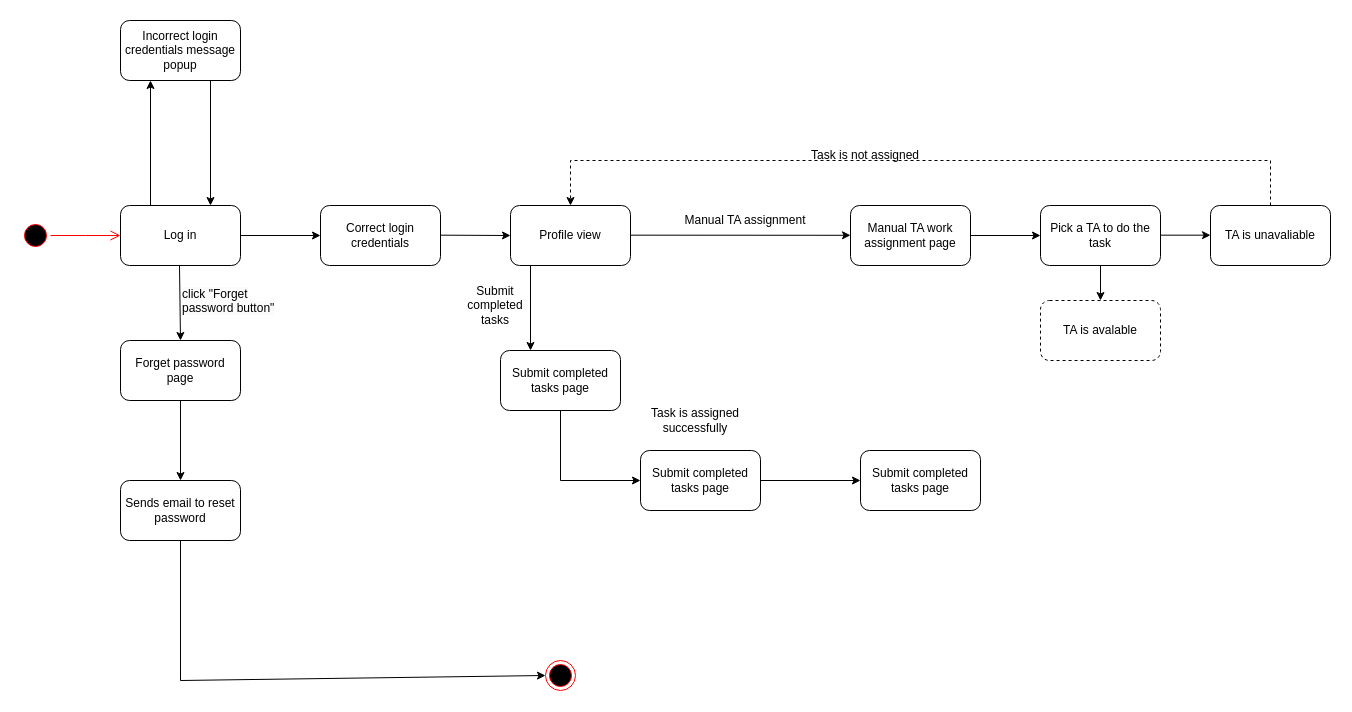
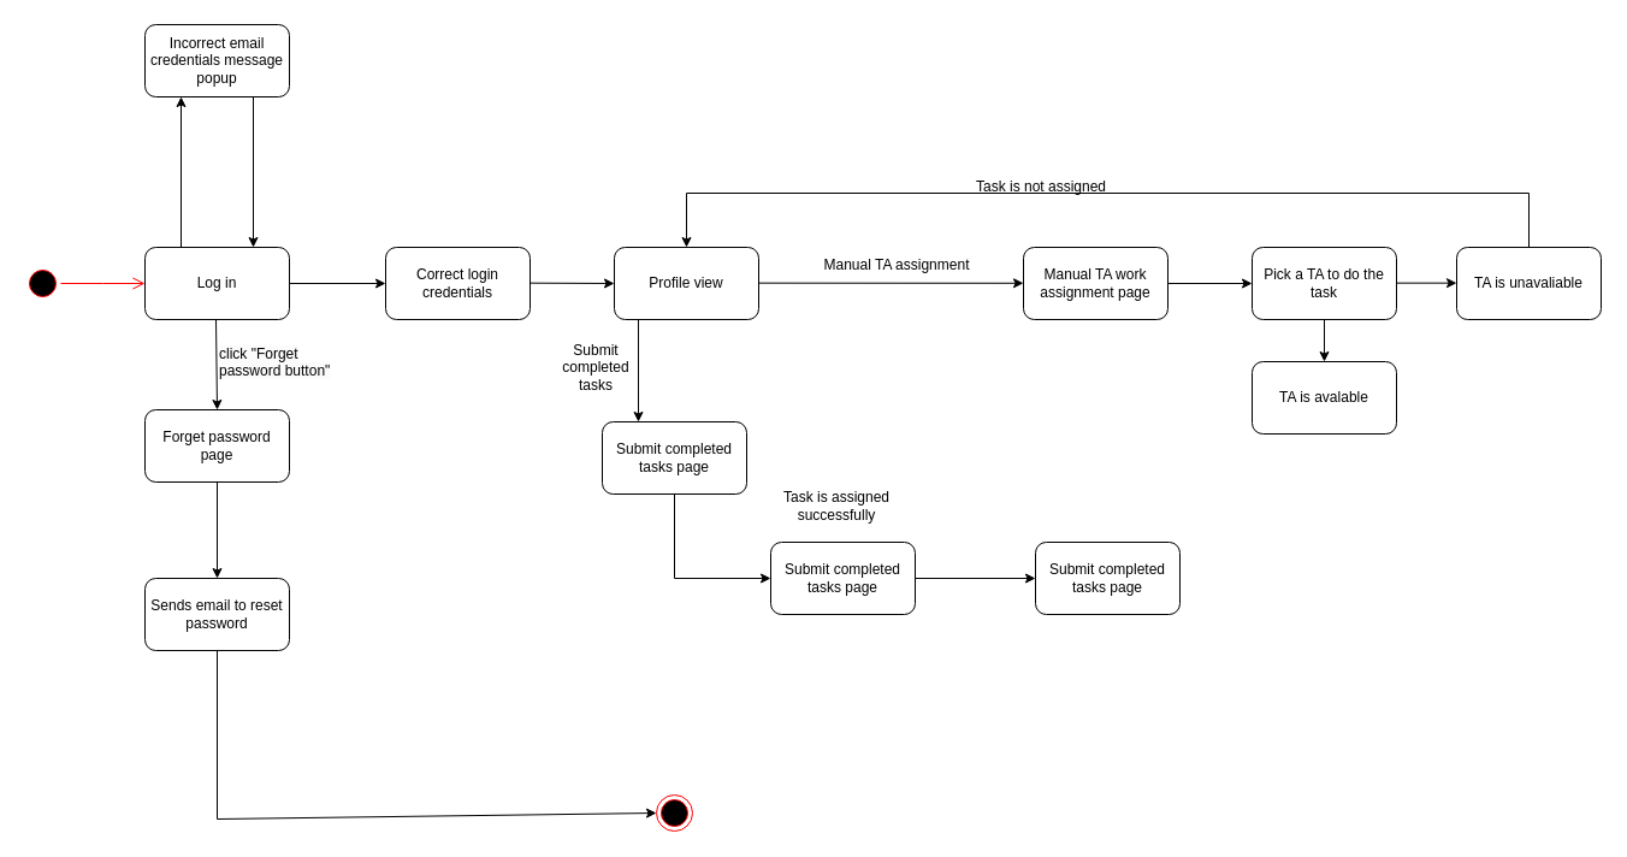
  <mxCell id="0" />
  <mxCell id="1" parent="0" />
  <mxCell id="2" value="" style="ellipse;html=1;shape=startState;fillColor=#000000;strokeColor=#ff0000;" vertex="1" parent="1"><mxGeometry x="20" y="220" width="30" height="30" as="geometry" /></mxCell>
  <mxCell id="3" value="" style="edgeStyle=orthogonalEdgeStyle;html=1;verticalAlign=bottom;endArrow=open;endSize=8;strokeColor=#ff0000;rounded=0;" edge="1" parent="1" source="2"><mxGeometry relative="1" as="geometry"><mxPoint x="120" y="235" as="targetPoint" /></mxGeometry></mxCell>
  <mxCell id="4" value="Log in" style="rounded=1;whiteSpace=wrap;html=1;" vertex="1" parent="1"><mxGeometry x="120" y="205" width="120" height="60" as="geometry" /></mxCell>
  <mxCell id="5" value="" style="endArrow=classic;html=1;rounded=0;exitX=1;exitY=0.5;exitDx=0;exitDy=0;" edge="1" parent="1" source="4"><mxGeometry width="50" height="50" relative="1" as="geometry"><mxPoint x="780" y="290" as="sourcePoint" /><mxPoint x="320" y="235" as="targetPoint" /></mxGeometry></mxCell>
  <mxCell id="6" value="Profile view" style="rounded=1;whiteSpace=wrap;html=1;" vertex="1" parent="1"><mxGeometry x="510" y="205" width="120" height="60" as="geometry" /></mxCell>
  <mxCell id="7" value="" style="endArrow=classic;html=1;rounded=0;exitX=1;exitY=0.5;exitDx=0;exitDy=0;" edge="1" parent="1"><mxGeometry width="50" height="50" relative="1" as="geometry"><mxPoint x="630" y="234.66" as="sourcePoint" /><mxPoint x="850" y="234.79" as="targetPoint" /></mxGeometry></mxCell>
  <mxCell id="8" value="Manual TA work assignment page" style="rounded=1;whiteSpace=wrap;html=1;" vertex="1" parent="1"><mxGeometry x="850" y="205" width="120" height="60" as="geometry" /></mxCell>
  <mxCell id="9" value="Submit completed tasks page" style="rounded=1;whiteSpace=wrap;html=1;" vertex="1" parent="1"><mxGeometry x="500" y="350" width="120" height="60" as="geometry" /></mxCell>
  <mxCell id="10" value="" style="endArrow=classic;html=1;rounded=0;entryX=0.25;entryY=0;entryDx=0;entryDy=0;exitX=0.5;exitY=1.083;exitDx=0;exitDy=0;exitPerimeter=0;" edge="1" parent="1" target="9"><mxGeometry width="50" height="50" relative="1" as="geometry"><mxPoint x="529.99" y="265" as="sourcePoint" /><mxPoint x="529.99" y="345.02" as="targetPoint" /></mxGeometry></mxCell>
  <mxCell id="11" value="" style="endArrow=classic;html=1;rounded=0;exitX=1;exitY=0.5;exitDx=0;exitDy=0;" edge="1" parent="1"><mxGeometry width="50" height="50" relative="1" as="geometry"><mxPoint x="1140" y="234.66" as="sourcePoint" /><mxPoint x="1210" y="234.66" as="targetPoint" /></mxGeometry></mxCell>
  <mxCell id="12" value="TA is unavaliable" style="rounded=1;whiteSpace=wrap;html=1;" vertex="1" parent="1"><mxGeometry x="1210" y="205" width="120" height="60" as="geometry" /></mxCell>
- <mxCell id="13" value="" style="endArrow=classic;html=1;rounded=0;exitX=0.5;exitY=0;exitDx=0;exitDy=0;entryX=0.5;entryY=0;entryDx=0;entryDy=0;dashed=1;" edge="1" parent="1" source="12" target="6"><mxGeometry width="50" height="50" relative="1" as="geometry"><mxPoint x="640" y="260" as="sourcePoint" /><mxPoint x="580" as="targetPoint" y="160" /><Array as="points"><mxPoint x="1270" y="160" /><mxPoint x="570" y="160" /></Array></mxGeometry></mxCell>
- <mxCell id="14" value="TA is avalable" style="rounded=1;whiteSpace=wrap;html=1;dashed=1;" vertex="1" parent="1"><mxGeometry x="1040" y="300" width="120" height="60" as="geometry" /></mxCell>
+ <mxCell id="13" value="" style="endArrow=classic;html=1;rounded=0;exitX=0.5;exitY=0;exitDx=0;exitDy=0;entryX=0.5;entryY=0;entryDx=0;entryDy=0;" edge="1" parent="1" source="12" target="6"><mxGeometry width="50" height="50" relative="1" as="geometry"><mxPoint x="640" y="260" as="sourcePoint" /><mxPoint x="580" as="targetPoint" y="160" /><Array as="points"><mxPoint x="1270" y="160" /><mxPoint x="570" y="160" /></Array></mxGeometry></mxCell>
+ <mxCell id="14" value="TA is avalable" style="rounded=1;whiteSpace=wrap;html=1;" vertex="1" parent="1"><mxGeometry x="1040" y="300" width="120" height="60" as="geometry" /></mxCell>
  <mxCell id="15" value="" style="endArrow=classic;html=1;rounded=0;exitX=0.5;exitY=1;exitDx=0;exitDy=0;entryX=0.5;entryY=0;entryDx=0;entryDy=0;" edge="1" parent="1" target="14"><mxGeometry width="50" height="50" relative="1" as="geometry"><mxPoint x="1100" y="265" as="sourcePoint" /><mxPoint x="990" y="400" as="targetPoint" /></mxGeometry></mxCell>
  <mxCell id="16" value="Task is assigned successfully" style="text;strokeColor=none;align=center;fillColor=none;html=1;verticalAlign=middle;whiteSpace=wrap;rounded=0;" vertex="1" parent="1"><mxGeometry x="630" y="405" width="130" height="30" as="geometry" /></mxCell>
  <mxCell id="17" value="Task is not assigned" style="text;strokeColor=none;align=center;fillColor=none;html=1;verticalAlign=middle;whiteSpace=wrap;rounded=0;" vertex="1" parent="1"><mxGeometry x="800" y="140" width="130" height="30" as="geometry" /></mxCell>
  <mxCell id="18" value="Correct login credentials" style="rounded=1;whiteSpace=wrap;html=1;" vertex="1" parent="1"><mxGeometry x="320" y="205" width="120" height="60" as="geometry" /></mxCell>
  <mxCell id="19" value="" style="endArrow=classic;html=1;rounded=0;exitX=1;exitY=0.5;exitDx=0;exitDy=0;" edge="1" parent="1"><mxGeometry width="50" height="50" relative="1" as="geometry"><mxPoint x="440" y="234.66" as="sourcePoint" /><mxPoint x="510" y="235" as="targetPoint" /></mxGeometry></mxCell>
  <mxCell id="20" value="" style="endArrow=classic;html=1;rounded=0;exitX=0.5;exitY=0;exitDx=0;exitDy=0;entryX=0.25;entryY=1;entryDx=0;entryDy=0;" edge="1" parent="1" target="21"><mxGeometry width="50" height="50" relative="1" as="geometry"><mxPoint x="150" y="205" as="sourcePoint" /><mxPoint x="150" y="140" as="targetPoint" /></mxGeometry></mxCell>
- <mxCell id="21" value="Incorrect login credentials message popup" style="rounded=1;whiteSpace=wrap;html=1;" vertex="1" parent="1"><mxGeometry x="120" y="20" width="120" height="60" as="geometry" /></mxCell>
+ <mxCell id="21" value="Incorrect email credentials message popup" style="rounded=1;whiteSpace=wrap;html=1;" vertex="1" parent="1"><mxGeometry x="120" y="20" width="120" height="60" as="geometry" /></mxCell>
  <mxCell id="22" value="" style="endArrow=classic;html=1;rounded=0;exitX=0.5;exitY=0;exitDx=0;exitDy=0;entryX=0.25;entryY=1;entryDx=0;entryDy=0;" edge="1" parent="1"><mxGeometry width="50" height="50" relative="1" as="geometry"><mxPoint x="210" y="80" as="sourcePoint" /><mxPoint x="210" y="205" as="targetPoint" /></mxGeometry></mxCell>
  <mxCell id="23" value="" style="endArrow=classic;html=1;rounded=0;exitX=0.5;exitY=0;exitDx=0;exitDy=0;entryX=0.5;entryY=0;entryDx=0;entryDy=0;" edge="1" parent="1" target="24"><mxGeometry width="50" height="50" relative="1" as="geometry"><mxPoint x="179" y="265" as="sourcePoint" /><mxPoint x="179" y="345" as="targetPoint" /></mxGeometry></mxCell>
  <mxCell id="24" value="Forget password page" style="rounded=1;whiteSpace=wrap;html=1;" vertex="1" parent="1"><mxGeometry x="120" y="340" width="120" height="60" as="geometry" /></mxCell>
  <mxCell id="25" value="" style="endArrow=classic;html=1;rounded=0;exitX=0.5;exitY=1;exitDx=0;exitDy=0;" edge="1" parent="1" source="24"><mxGeometry width="50" height="50" relative="1" as="geometry"><mxPoint x="370" y="440" as="sourcePoint" /><mxPoint y="480" as="targetPoint" x="180" /></mxGeometry></mxCell>
  <mxCell id="26" value="Sends email to reset password" style="rounded=1;whiteSpace=wrap;html=1;" vertex="1" parent="1"><mxGeometry x="120" y="480" width="120" height="60" as="geometry" /></mxCell>
  <mxCell id="27" value="Manual TA assignment" style="text;strokeColor=none;align=center;fillColor=none;html=1;verticalAlign=middle;whiteSpace=wrap;rounded=0;" vertex="1" parent="1"><mxGeometry x="680" y="205" width="130" height="30" as="geometry" /></mxCell>
  <mxCell id="28" value="&lt;span style=&quot;color: rgb(0, 0, 0); font-family: Helvetica; font-size: 12px; font-style: normal; font-variant-ligatures: normal; font-variant-caps: normal; font-weight: 400; letter-spacing: normal; orphans: 2; text-align: center; text-indent: 0px; text-transform: none; widows: 2; word-spacing: 0px; -webkit-text-stroke-width: 0px; white-space: normal; background-color: rgb(251, 251, 251); text-decoration-thickness: initial; text-decoration-style: initial; text-decoration-color: initial; float: none; display: inline !important;&quot;&gt;click &quot;Forget password button&quot;&lt;/span&gt;" style="text;whiteSpace=wrap;html=1;" vertex="1" parent="1"><mxGeometry y="280" width="100" height="40" as="geometry" x="180" /></mxCell>
  <mxCell id="29" value="" style="endArrow=classic;html=1;rounded=0;exitX=0.5;exitY=1;exitDx=0;exitDy=0;" edge="1" parent="1" source="9"><mxGeometry width="50" height="50" relative="1" as="geometry"><mxPoint x="570" y="499.66" as="sourcePoint" /><mxPoint x="640" y="480" as="targetPoint" /><Array as="points"><mxPoint x="560" y="480" /></Array></mxGeometry></mxCell>
  <mxCell id="30" value="Submit completed tasks" style="text;strokeColor=none;align=center;fillColor=none;html=1;verticalAlign=middle;whiteSpace=wrap;rounded=0;" vertex="1" parent="1"><mxGeometry x="460" y="290" width="70" height="30" as="geometry" /></mxCell>
  <mxCell id="31" value="" style="endArrow=classic;html=1;rounded=0;exitX=0.5;exitY=1;exitDx=0;exitDy=0;entryX=0;entryY=0.5;entryDx=0;entryDy=0;" edge="1" parent="1" source="26" target="32"><mxGeometry width="50" height="50" relative="1" as="geometry"><mxPoint x="250" y="245" as="sourcePoint" /><mxPoint x="330" y="245" as="targetPoint" /><Array as="points"><mxPoint y="680" x="180" /></Array></mxGeometry></mxCell>
  <mxCell id="32" value="" style="ellipse;html=1;shape=endState;fillColor=#000000;strokeColor=#ff0000;" vertex="1" parent="1"><mxGeometry x="545" y="660" width="30" height="30" as="geometry" /></mxCell>
  <mxCell id="33" value="Submit completed tasks page" style="rounded=1;whiteSpace=wrap;html=1;" vertex="1" parent="1"><mxGeometry x="640" y="450" width="120" height="60" as="geometry" /></mxCell>
  <mxCell id="34" value="" style="endArrow=classic;html=1;rounded=0;exitX=1;exitY=0.5;exitDx=0;exitDy=0;" edge="1" parent="1"><mxGeometry width="50" height="50" relative="1" as="geometry"><mxPoint x="970" y="235" as="sourcePoint" /><mxPoint x="1040" y="235" as="targetPoint" /></mxGeometry></mxCell>
  <mxCell id="35" value="Pick a TA to do the task" style="rounded=1;whiteSpace=wrap;html=1;" vertex="1" parent="1"><mxGeometry x="1040" y="205" width="120" height="60" as="geometry" /></mxCell>
  <mxCell id="36" value="" style="endArrow=classic;html=1;rounded=0;exitX=1;exitY=0.5;exitDx=0;exitDy=0;exitPerimeter=0;" edge="1" parent="1" source="33"><mxGeometry width="50" height="50" relative="1" as="geometry"><mxPoint x="770" y="490" as="sourcePoint" /><mxPoint x="860" y="480" as="targetPoint" /></mxGeometry></mxCell>
  <mxCell id="37" value="Submit completed tasks page" style="rounded=1;whiteSpace=wrap;html=1;" vertex="1" parent="1"><mxGeometry x="860" y="450" width="120" height="60" as="geometry" /></mxCell>
